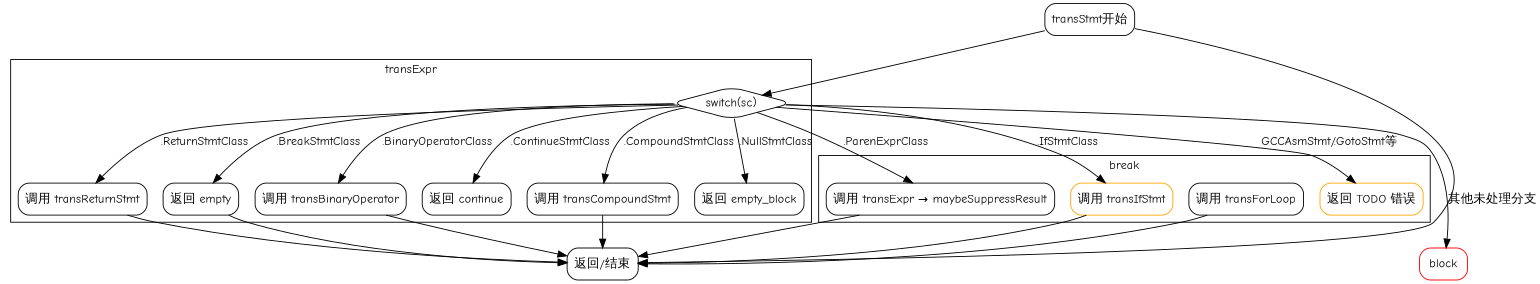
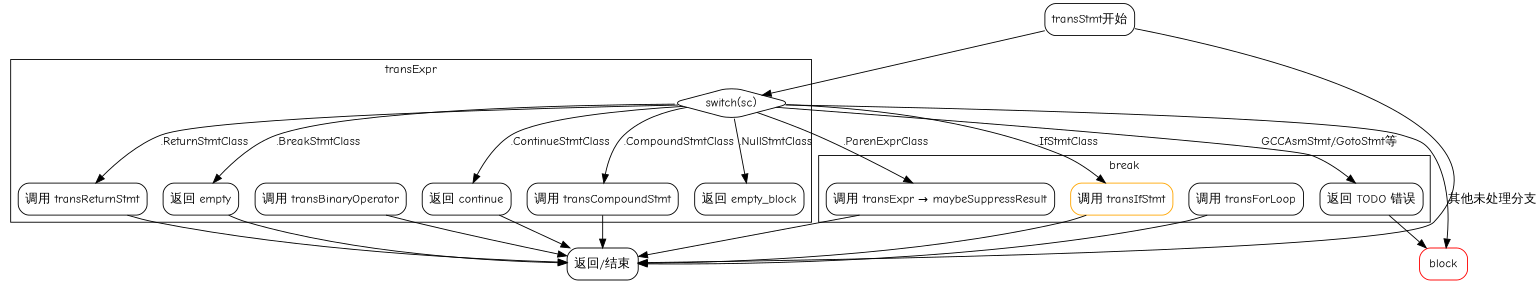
  digraph {
    fontname="Comic Neue"
    node [fontname="Comic Neue" shape=rectangle style=rounded]
    edge [fontname="Comic Neue"]
    n1 [label="switch(sc)" shape=diamond]
    n2 [label="调用 transBinaryOperator"]
    n3 [label="调用 transCompoundStmt"]
    n4 [label="调用 transReturnStmt"]
    n5 [label="返回 empty_block"]
    n6 [label="返回 continue"]
    n7 [label="返回 empty"]
    n8 [label="调用 transExpr → maybeSuppressResult"]
    n9 [color=orange label="调用 transIfStmt"]
    n10 [label="调用 transForLoop"]
-   n11 [color=orange label="返回 TODO 错误"]
+   n11 [color=black label="返回 TODO 错误"]
    n12 [color=red label=block]
    n13 [label="返回/结束"]
    n14 [label="transStmt开始"]
    subgraph cluster_1 {
      label=transExpr
      n1
      n2
      n3
      n4
      n5
      n6
      n7
    }
    subgraph cluster_2 {
      label=break
      n8
      n9
      n10
      n11
    }
-   n1 -> n2 [label=".BinaryOperatorClass"]
    n1 -> n3 [label=".CompoundStmtClass"]
    n1 -> n4 [label=".ReturnStmtClass"]
    n1 -> n5 [label=".NullStmtClass"]
    n1 -> n6 [label=".ContinueStmtClass"]
    n1 -> n7 [label=".BreakStmtClass"]
    n1 -> n8 [label=".ParenExprClass"]
    n1 -> n9 [label=".IfStmtClass"]
    n1 -> n11 [label="GCCAsmStmt/.GotoStmt等"]
    n1 -> n12 [label="其他未处理分支"]
    n2 -> n13
    n3 -> n13
    n4 -> n13
+   n6 -> n13
    n7 -> n13
    n8 -> n13
    n9 -> n13
    n10 -> n13
+   n11 -> n12
    n14 -> n1
    n14 -> n13
  }
